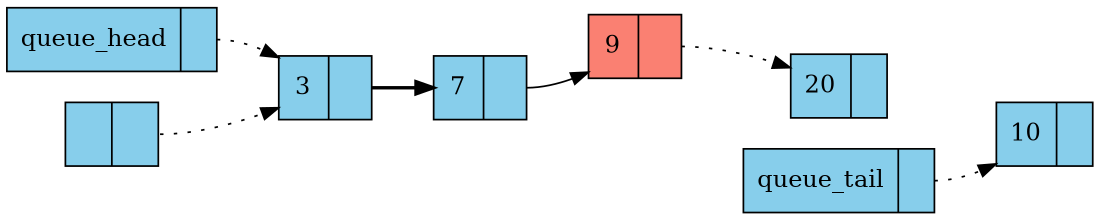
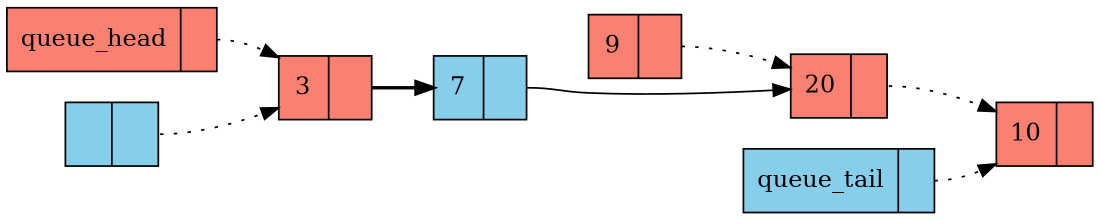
  digraph {
    rankdir=LR
    node [fillcolor=skyblue shape=record style=filled]
    edge [arrowtail=vee style=dotted tailclip=false tailport=next]
-   n1 [label="{ queue_head | <next>  }"]
-   n2 [label="{ 3 | <next>  }"]
+   n1 [fillcolor=salmon label="{ queue_head | <next>  }"]
+   n2 [fillcolor=salmon label="{ 3 | <next>  }"]
    n3 [label="{ 7 | <next>  }"]
    n4 [fillcolor=salmon label="{ 9 | <next>  }"]
    n5 [label="{ queue_tail | <next>  }"]
-   n6 [label="{ 10 | <next>  }"]
+   n6 [fillcolor=salmon label="{ 10 | <next>  }"]
    n7 [label="{ | <next>  }"]
-   n8 [label="{ 20 | <next>  }"]
+   n8 [fillcolor=salmon label="{ 20 | <next>  }"]
    n1 -> n2
    n2 -> n3 [style=bold]
-   n3 -> n4 [style=solid]
+   n3 -> n8 [style=solid]
    n4 -> n8
    n5 -> n6
    n7 -> n2
+   n8 -> n6
  }
